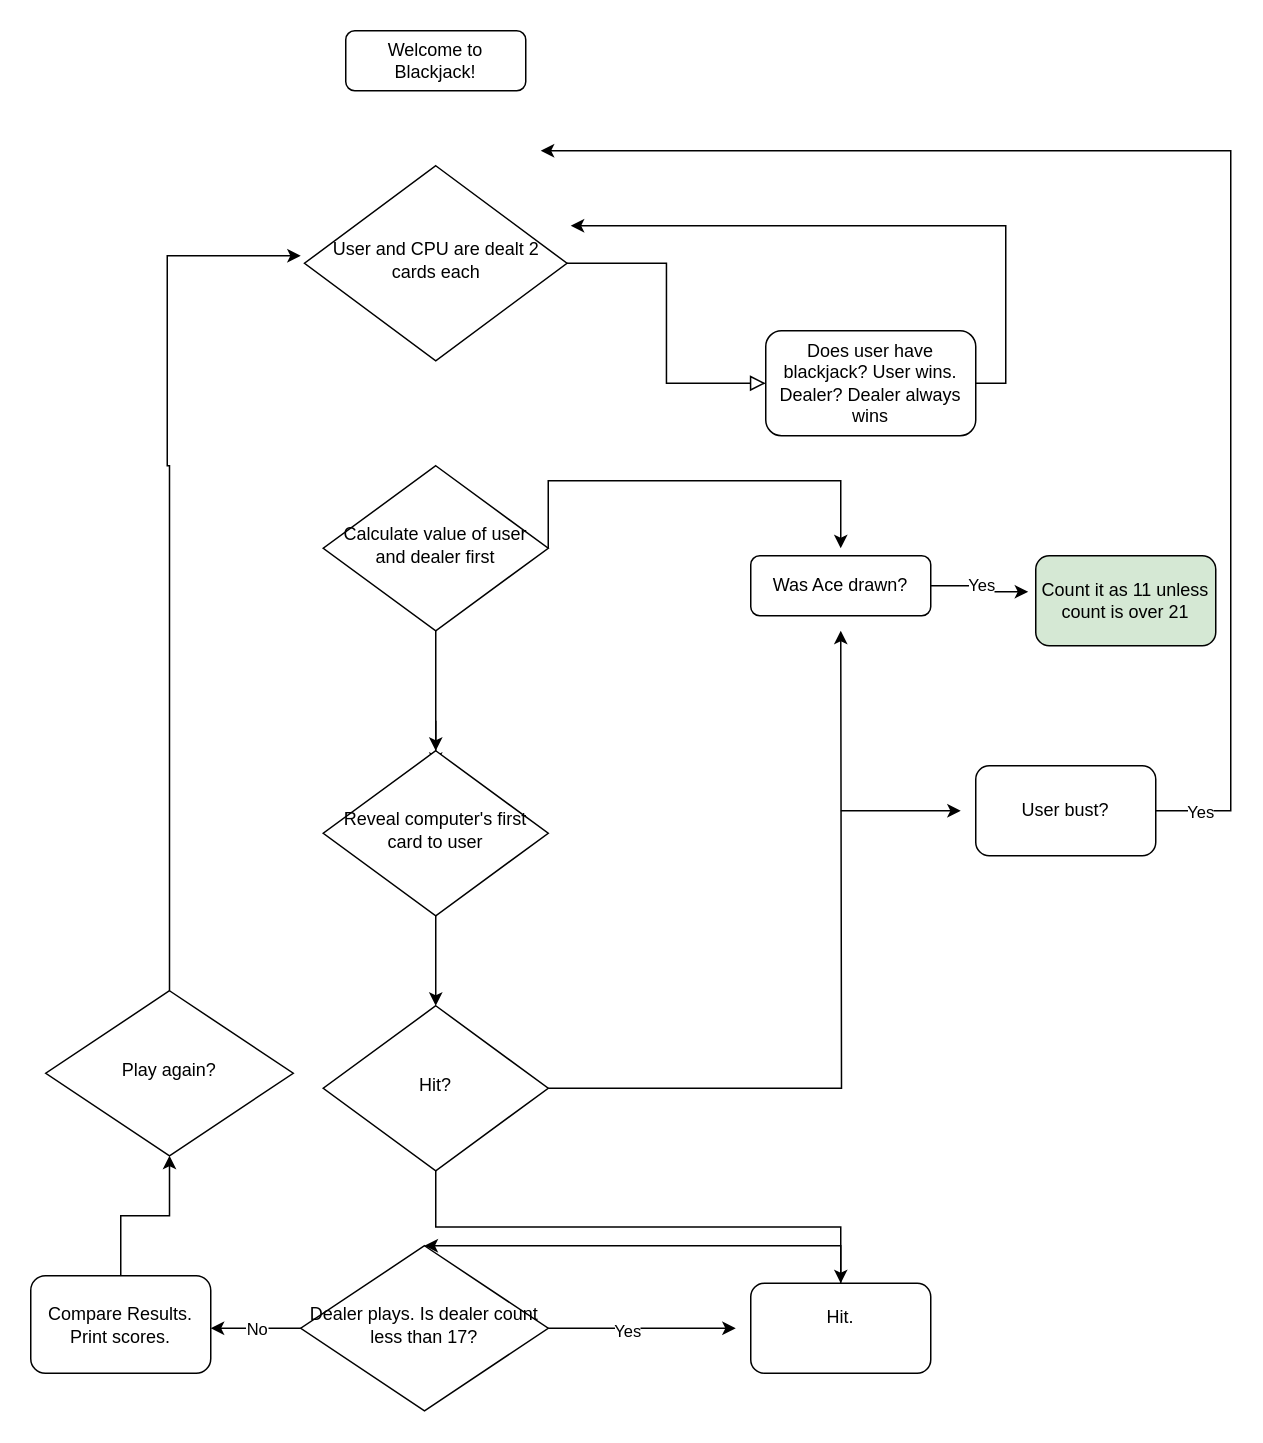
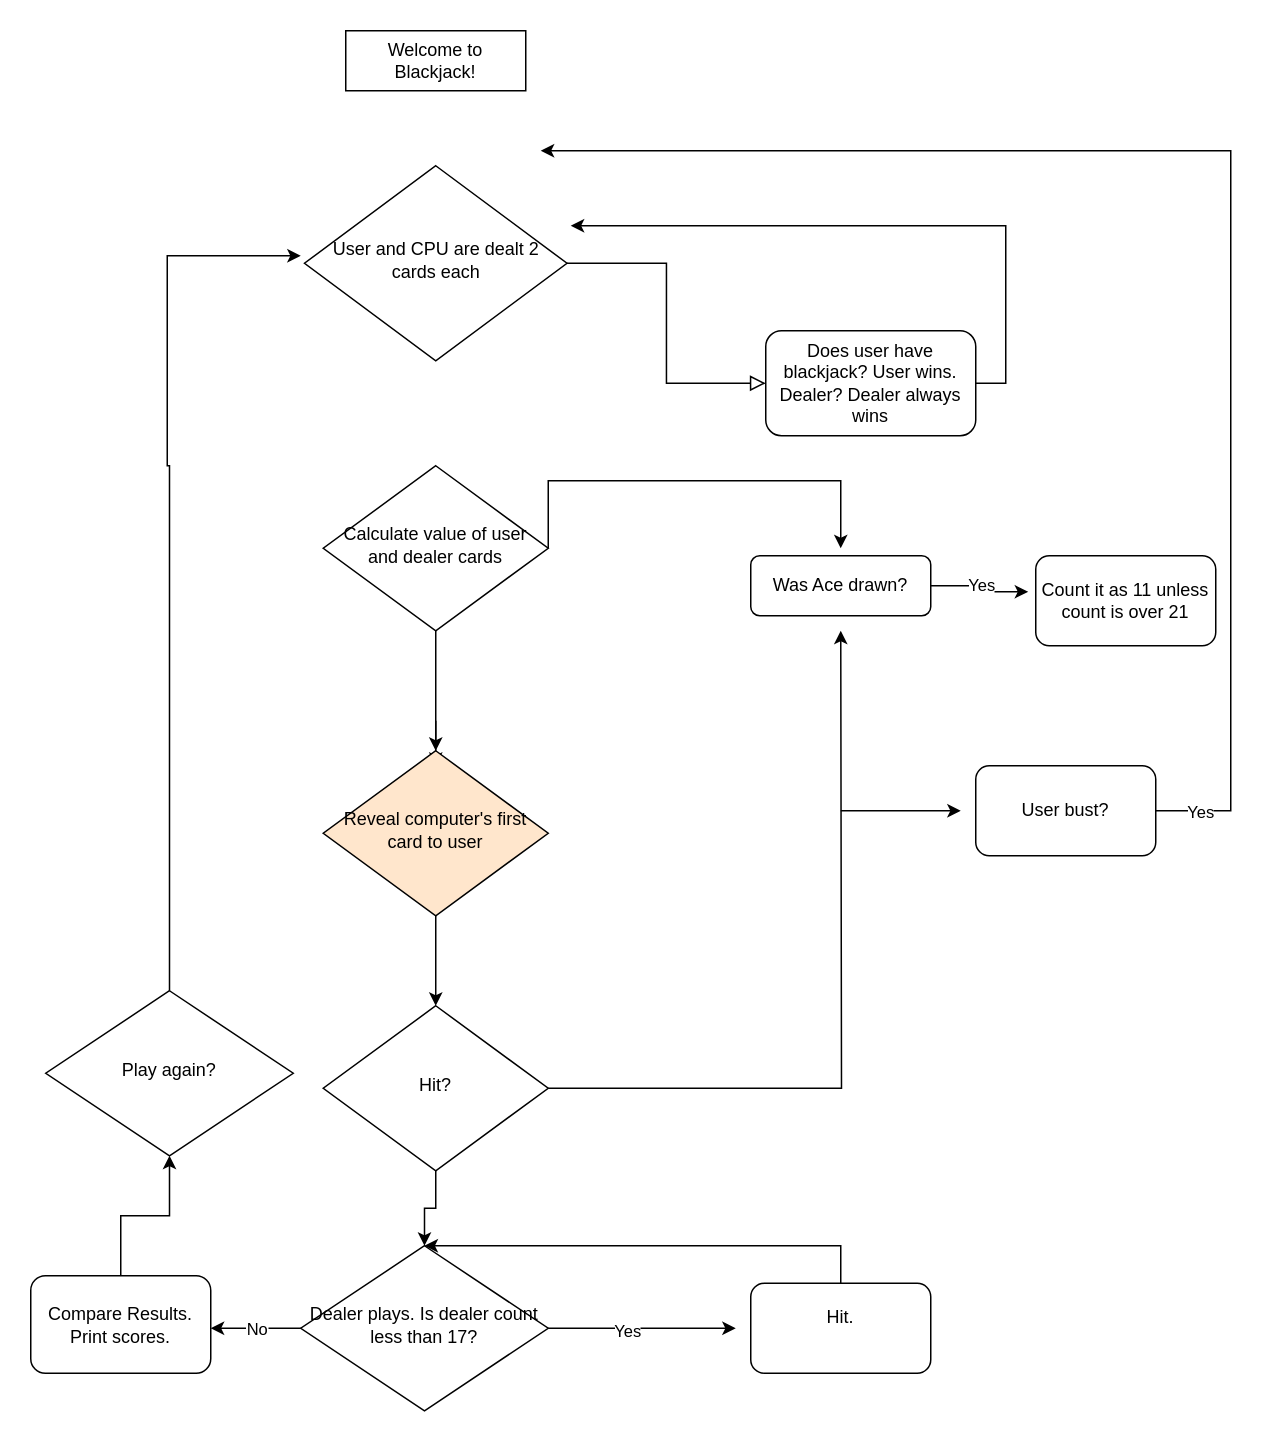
  <mxCell id="0" />
  <mxCell id="1" parent="0" />
- <mxCell id="2" value="Welcome to Blackjack!" style="rounded=1;whiteSpace=wrap;html=1;fontSize=12;glass=0;strokeWidth=1;shadow=0;" parent="1" vertex="1"><mxGeometry x="230" y="20" width="120" height="40" as="geometry" /></mxCell>
+ <mxCell id="2" value="Welcome to Blackjack!" style="whiteSpace=wrap;html=1;fontSize=12;glass=0;strokeWidth=1;shadow=0;rounded=0;" parent="1" vertex="1"><mxGeometry x="230" y="20" width="120" height="40" as="geometry" /></mxCell>
  <mxCell id="3" value="" style="edgeStyle=orthogonalEdgeStyle;rounded=0;html=1;jettySize=auto;orthogonalLoop=1;fontSize=11;endArrow=block;endFill=0;endSize=8;strokeWidth=1;shadow=0;labelBackgroundColor=none;" parent="1" source="4" target="6" edge="1"><mxGeometry x="0.003" y="10" relative="1" as="geometry"><mxPoint as="offset" /></mxGeometry></mxCell>
  <mxCell id="4" value="User and CPU are dealt 2 cards each" style="rhombus;whiteSpace=wrap;html=1;shadow=0;fontFamily=Helvetica;fontSize=12;align=center;strokeWidth=1;spacing=6;spacingTop=-4;" parent="1" vertex="1"><mxGeometry x="202.5" y="110" width="175" height="130" as="geometry" /></mxCell>
  <mxCell id="5" style="edgeStyle=orthogonalEdgeStyle;rounded=0;orthogonalLoop=1;jettySize=auto;html=1;exitX=1;exitY=0.5;exitDx=0;exitDy=0;" edge="1" parent="1" source="6"><mxGeometry relative="1" as="geometry"><mxPoint x="380" y="150" as="targetPoint" /><Array as="points"><mxPoint x="670" y="255" /><mxPoint x="670" y="150" /><mxPoint x="390" y="150" /></Array></mxGeometry></mxCell>
  <mxCell id="6" value="Does user have blackjack? User wins. Dealer? Dealer always wins" style="rounded=1;whiteSpace=wrap;html=1;fontSize=12;glass=0;strokeWidth=1;shadow=0;" parent="1" vertex="1"><mxGeometry x="510" y="220" width="140" height="70" as="geometry" /></mxCell>
  <mxCell id="7" style="edgeStyle=orthogonalEdgeStyle;rounded=0;orthogonalLoop=1;jettySize=auto;html=1;exitX=1;exitY=0.5;exitDx=0;exitDy=0;" edge="1" parent="1" source="8"><mxGeometry relative="1" as="geometry"><mxPoint x="560" y="365" as="targetPoint" /><Array as="points"><mxPoint x="365" y="320" /><mxPoint x="560" y="320" /></Array></mxGeometry></mxCell>
- <mxCell id="8" value="Calculate value of user and dealer first" style="rhombus;whiteSpace=wrap;html=1;shadow=0;fontFamily=Helvetica;fontSize=12;align=center;strokeWidth=1;spacing=6;spacingTop=-4;" parent="1" vertex="1"><mxGeometry x="215" y="310" width="150" height="110" as="geometry" /></mxCell>
+ <mxCell id="8" value="Calculate value of user and dealer cards" style="rhombus;whiteSpace=wrap;html=1;shadow=0;fontFamily=Helvetica;fontSize=12;align=center;strokeWidth=1;spacing=6;spacingTop=-4;" parent="1" vertex="1"><mxGeometry x="215" y="310" width="150" height="110" as="geometry" /></mxCell>
  <mxCell id="9" value="Yes" style="edgeStyle=orthogonalEdgeStyle;rounded=0;orthogonalLoop=1;jettySize=auto;html=1;exitX=1;exitY=0.5;exitDx=0;exitDy=0;entryX=-0.042;entryY=0.4;entryDx=0;entryDy=0;entryPerimeter=0;" edge="1" parent="1" source="11" target="12"><mxGeometry relative="1" as="geometry"><mxPoint x="650" y="490" as="targetPoint" /></mxGeometry></mxCell>
  <mxCell id="10" style="edgeStyle=orthogonalEdgeStyle;rounded=0;orthogonalLoop=1;jettySize=auto;html=1;exitX=0.5;exitY=1;exitDx=0;exitDy=0;" edge="1" parent="1" source="8" target="15"><mxGeometry relative="1" as="geometry"><mxPoint x="290" y="620" as="targetPoint" /></mxGeometry></mxCell>
  <mxCell id="11" value="Was Ace drawn?" style="rounded=1;whiteSpace=wrap;html=1;fontSize=12;glass=0;strokeWidth=1;shadow=0;" parent="1" vertex="1"><mxGeometry x="500" y="370" width="120" height="40" as="geometry" /></mxCell>
- <mxCell id="12" value="Count it as 11 unless count is over 21" style="rounded=1;whiteSpace=wrap;html=1;fillColor=#d5e8d4;" vertex="1" parent="1"><mxGeometry x="690" y="370" width="120" height="60" as="geometry" /></mxCell>
+ <mxCell id="12" value="Count it as 11 unless count is over 21" style="rounded=1;whiteSpace=wrap;html=1;" vertex="1" parent="1"><mxGeometry x="690" y="370" width="120" height="60" as="geometry" /></mxCell>
  <mxCell id="13" style="edgeStyle=orthogonalEdgeStyle;rounded=0;orthogonalLoop=1;jettySize=auto;html=1;" edge="1" parent="1" source="15"><mxGeometry relative="1" as="geometry"><mxPoint x="290" y="510" as="targetPoint" /></mxGeometry></mxCell>
  <mxCell id="14" style="edgeStyle=orthogonalEdgeStyle;rounded=0;orthogonalLoop=1;jettySize=auto;html=1;exitX=0.5;exitY=1;exitDx=0;exitDy=0;entryX=0.5;entryY=0;entryDx=0;entryDy=0;" edge="1" parent="1" source="15" target="18"><mxGeometry relative="1" as="geometry" /></mxCell>
- <mxCell id="15" value="Reveal computer's first card to user" style="rhombus;whiteSpace=wrap;html=1;shadow=0;fontFamily=Helvetica;fontSize=12;align=center;strokeWidth=1;spacing=6;spacingTop=-4;" vertex="1" parent="1"><mxGeometry x="215" y="500" width="150" height="110" as="geometry" /></mxCell>
+ <mxCell id="15" value="Reveal computer's first card to user" style="rhombus;whiteSpace=wrap;html=1;shadow=0;fontFamily=Helvetica;fontSize=12;align=center;strokeWidth=1;spacing=6;spacingTop=-4;fillColor=#ffe6cc;" vertex="1" parent="1"><mxGeometry x="215" y="500" width="150" height="110" as="geometry" /></mxCell>
  <mxCell id="16" style="edgeStyle=orthogonalEdgeStyle;rounded=0;orthogonalLoop=1;jettySize=auto;html=1;" edge="1" parent="1" source="18"><mxGeometry relative="1" as="geometry"><mxPoint x="560" y="420" as="targetPoint" /></mxGeometry></mxCell>
- <mxCell id="17" style="edgeStyle=orthogonalEdgeStyle;rounded=0;orthogonalLoop=1;jettySize=auto;html=1;exitX=0.5;exitY=1;exitDx=0;exitDy=0;" edge="1" parent="1" source="18" target="28"><mxGeometry relative="1" as="geometry" /></mxCell>
+ <mxCell id="17" style="edgeStyle=orthogonalEdgeStyle;rounded=0;orthogonalLoop=1;jettySize=auto;html=1;exitX=0.5;exitY=1;exitDx=0;exitDy=0;entryX=0.5;entryY=0;entryDx=0;entryDy=0;" edge="1" parent="1" source="18" target="26"><mxGeometry relative="1" as="geometry" /></mxCell>
  <mxCell id="18" value="Hit?" style="rhombus;whiteSpace=wrap;html=1;shadow=0;fontFamily=Helvetica;fontSize=12;align=center;strokeWidth=1;spacing=6;spacingTop=-4;" vertex="1" parent="1"><mxGeometry x="215" y="670" width="150" height="110" as="geometry" /></mxCell>
  <mxCell id="19" value="" style="endArrow=classic;html=1;rounded=0;" edge="1" parent="1"><mxGeometry width="50" height="50" relative="1" as="geometry"><mxPoint x="560" y="540" as="sourcePoint" /><mxPoint x="640" y="540" as="targetPoint" /></mxGeometry></mxCell>
  <mxCell id="20" value="" style="edgeStyle=orthogonalEdgeStyle;rounded=0;orthogonalLoop=1;jettySize=auto;html=1;exitX=1;exitY=0.5;exitDx=0;exitDy=0;" edge="1" parent="1" source="22"><mxGeometry relative="1" as="geometry"><mxPoint x="360" y="100" as="targetPoint" /><Array as="points"><mxPoint x="820" y="540" /><mxPoint x="820" y="100" /></Array></mxGeometry></mxCell>
  <mxCell id="21" value="Yes" style="edgeLabel;html=1;align=center;verticalAlign=middle;resizable=0;points=[];" vertex="1" connectable="0" parent="20"><mxGeometry x="-0.939" relative="1" as="geometry"><mxPoint as="offset" /></mxGeometry></mxCell>
  <mxCell id="22" value="User bust?" style="rounded=1;whiteSpace=wrap;html=1;" vertex="1" parent="1"><mxGeometry x="650" y="510" width="120" height="60" as="geometry" /></mxCell>
  <mxCell id="23" style="edgeStyle=orthogonalEdgeStyle;rounded=0;orthogonalLoop=1;jettySize=auto;html=1;exitX=1;exitY=0.5;exitDx=0;exitDy=0;" edge="1" parent="1" source="26"><mxGeometry relative="1" as="geometry"><mxPoint x="490" y="885" as="targetPoint" /></mxGeometry></mxCell>
  <mxCell id="24" value="Yes" style="edgeLabel;html=1;align=center;verticalAlign=middle;resizable=0;points=[];" vertex="1" connectable="0" parent="23"><mxGeometry x="-0.171" y="-1" relative="1" as="geometry"><mxPoint as="offset" /></mxGeometry></mxCell>
  <mxCell id="25" value="No" style="edgeStyle=orthogonalEdgeStyle;rounded=0;orthogonalLoop=1;jettySize=auto;html=1;exitX=0;exitY=0.5;exitDx=0;exitDy=0;" edge="1" parent="1" source="26"><mxGeometry relative="1" as="geometry"><mxPoint x="140" y="885" as="targetPoint" /></mxGeometry></mxCell>
  <mxCell id="26" value="Dealer plays. Is dealer count less than 17?" style="rhombus;whiteSpace=wrap;html=1;shadow=0;fontFamily=Helvetica;fontSize=12;align=center;strokeWidth=1;spacing=6;spacingTop=-4;" vertex="1" parent="1"><mxGeometry x="200" y="830" width="165" height="110" as="geometry" /></mxCell>
  <mxCell id="27" style="edgeStyle=orthogonalEdgeStyle;rounded=0;orthogonalLoop=1;jettySize=auto;html=1;exitX=0.5;exitY=0;exitDx=0;exitDy=0;" edge="1" parent="1" source="28" target="26"><mxGeometry relative="1" as="geometry"><mxPoint x="360" y="820" as="targetPoint" /><Array as="points"><mxPoint x="560" y="830" /></Array></mxGeometry></mxCell>
  <mxCell id="28" value="Hit.&lt;div&gt;&lt;br&gt;&lt;/div&gt;" style="rounded=1;whiteSpace=wrap;html=1;" vertex="1" parent="1"><mxGeometry x="500" y="855" width="120" height="60" as="geometry" /></mxCell>
  <mxCell id="29" style="edgeStyle=orthogonalEdgeStyle;rounded=0;orthogonalLoop=1;jettySize=auto;html=1;entryX=0.5;entryY=1;entryDx=0;entryDy=0;" edge="1" parent="1" source="30" target="32"><mxGeometry relative="1" as="geometry"><mxPoint x="80" y="770" as="targetPoint" /></mxGeometry></mxCell>
  <mxCell id="30" value="Compare Results.&lt;div&gt;Print scores.&lt;/div&gt;" style="rounded=1;whiteSpace=wrap;html=1;" vertex="1" parent="1"><mxGeometry x="20" y="850" width="120" height="65" as="geometry" /></mxCell>
  <mxCell id="31" style="edgeStyle=orthogonalEdgeStyle;rounded=0;orthogonalLoop=1;jettySize=auto;html=1;" edge="1" parent="1" source="32"><mxGeometry relative="1" as="geometry"><mxPoint x="200" y="170" as="targetPoint" /><Array as="points"><mxPoint x="113" y="310" /><mxPoint x="111" y="310" /></Array></mxGeometry></mxCell>
  <mxCell id="32" value="Play again?" style="rhombus;whiteSpace=wrap;html=1;shadow=0;fontFamily=Helvetica;fontSize=12;align=center;strokeWidth=1;spacing=6;spacingTop=-4;" vertex="1" parent="1"><mxGeometry x="30" y="660" width="165" height="110" as="geometry" /></mxCell>
